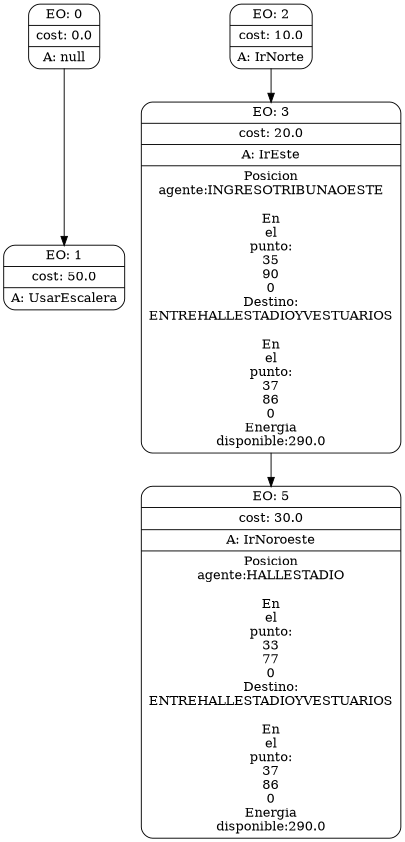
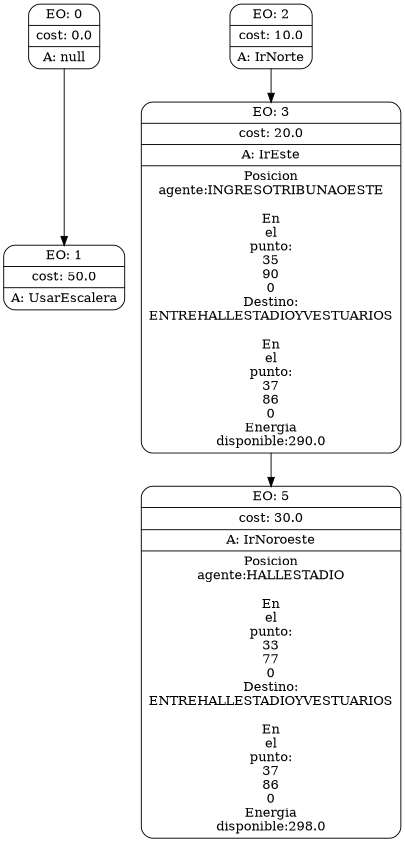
  digraph {
    node [shape=Mrecord]
    n1 [label="{EO: 0|cost: 0.0|A: null}"]
    n2 [label="{EO: 1|cost: 50.0|A: UsarEscalera}"]
    n3 [label="{EO: 2|cost: 10.0|A: IrNorte}"]
    n4 [label="{EO: 3|cost: 20.0|A: IrEste|Posicion\nagente:INGRESOTRIBUNAOESTE\n\nEn\nel\npunto:\n35\n90\n0\nDestino:\nENTREHALLESTADIOYVESTUARIOS\n\nEn\nel\npunto:\n37\n86\n0\nEnergia\ndisponible:290.0\n}"]
-   n5 [label="{EO: 5|cost: 30.0|A: IrNoroeste|Posicion\nagente:HALLESTADIO\n\nEn\nel\npunto:\n33\n77\n0\nDestino:\nENTREHALLESTADIOYVESTUARIOS\n\nEn\nel\npunto:\n37\n86\n0\nEnergia\ndisponible:290.0\n}"]
+   n5 [label="{EO: 5|cost: 30.0|A: IrNoroeste|Posicion\nagente:HALLESTADIO\n\nEn\nel\npunto:\n33\n77\n0\nDestino:\nENTREHALLESTADIOYVESTUARIOS\n\nEn\nel\npunto:\n37\n86\n0\nEnergia\ndisponible:298.0\n}"]
    n1 -> n2
    n3 -> n4
    n4 -> n5
  }
